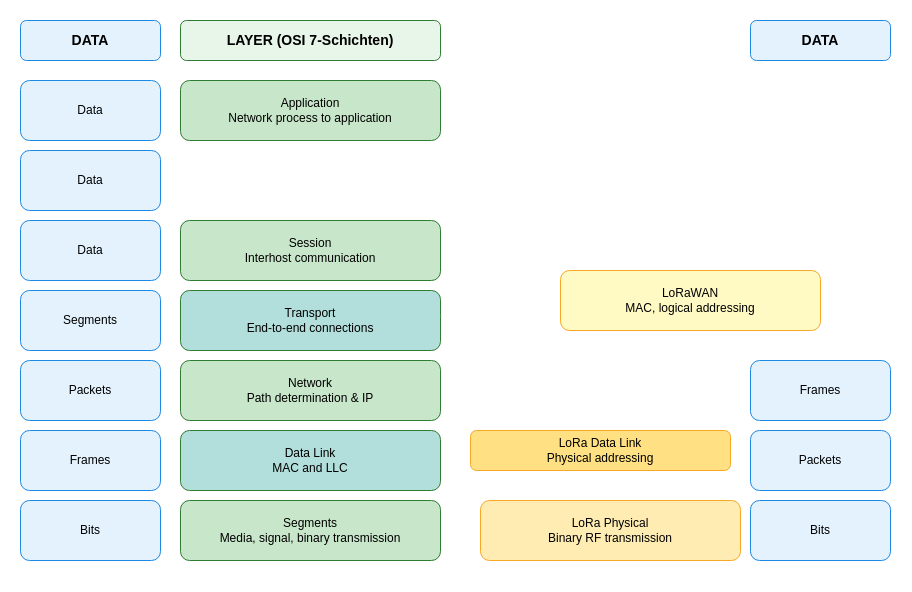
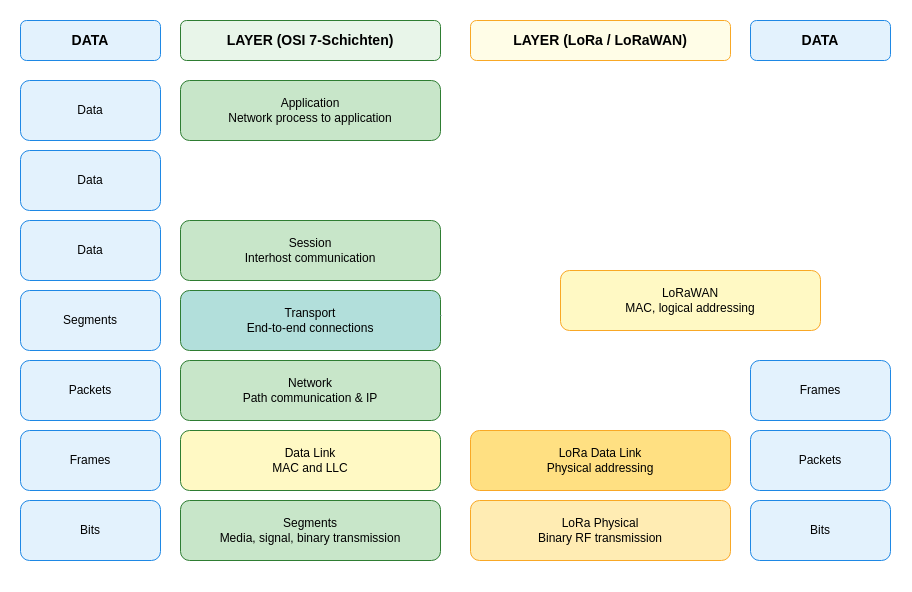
  <mxCell id="0" />
  <mxCell id="1" parent="0" />
  <mxCell id="2" value="DATA" style="rounded=1;whiteSpace=wrap;html=1;fillColor=#E3F2FD;strokeColor=#1E88E5;fontSize=14;fontStyle=1;align=center;verticalAlign=middle" parent="1" vertex="1"><mxGeometry x="20" y="20" width="140" height="40" as="geometry" /></mxCell>
  <mxCell id="3" value="LAYER (OSI 7-Schichten)" style="rounded=1;whiteSpace=wrap;html=1;fillColor=#E8F5E9;strokeColor=#2E7D32;fontSize=14;fontStyle=1;align=center;verticalAlign=middle" parent="1" vertex="1"><mxGeometry x="180" y="20" width="260" height="40" as="geometry" /></mxCell>
+ <mxCell id="4" value="LAYER (LoRa / LoRaWAN)" style="rounded=1;whiteSpace=wrap;html=1;fillColor=#FFFDE7;strokeColor=#F9A825;fontSize=14;fontStyle=1;align=center;verticalAlign=middle" parent="1" vertex="1"><mxGeometry x="470" y="20" width="260" height="40" as="geometry" /></mxCell>
  <mxCell id="5" value="DATA" style="rounded=1;whiteSpace=wrap;html=1;fillColor=#E3F2FD;strokeColor=#1E88E5;fontSize=14;fontStyle=1;align=center;verticalAlign=middle" parent="1" vertex="1"><mxGeometry x="750" y="20" width="140" height="40" as="geometry" /></mxCell>
  <mxCell id="6" value="Application&#10;Network process to application" style="rounded=1;whiteSpace=wrap;html=1;fillColor=#C8E6C9;strokeColor=#2E7D32;fontSize=12;align=center;verticalAlign=middle" parent="1" vertex="1"><mxGeometry x="180" y="80" width="260" height="60" as="geometry" /></mxCell>
  <mxCell id="7" value="Data" style="rounded=1;whiteSpace=wrap;html=1;fillColor=#E3F2FD;strokeColor=#1E88E5;fontSize=12;align=center;verticalAlign=middle" parent="1" vertex="1"><mxGeometry x="20" y="80" width="140" height="60" as="geometry" /></mxCell>
  <mxCell id="8" value="Data" style="rounded=1;whiteSpace=wrap;html=1;fillColor=#E3F2FD;strokeColor=#1E88E5;fontSize=12;align=center;verticalAlign=middle" parent="1" vertex="1"><mxGeometry x="20" y="150" width="140" height="60" as="geometry" /></mxCell>
  <mxCell id="9" value="Session&#10;Interhost communication" style="rounded=1;whiteSpace=wrap;html=1;fillColor=#C8E6C9;strokeColor=#2E7D32;fontSize=12;align=center;verticalAlign=middle" parent="1" vertex="1"><mxGeometry x="180" y="220" width="260" height="60" as="geometry" /></mxCell>
  <mxCell id="10" value="Data" style="rounded=1;whiteSpace=wrap;html=1;fillColor=#E3F2FD;strokeColor=#1E88E5;fontSize=12;align=center;verticalAlign=middle" parent="1" vertex="1"><mxGeometry x="20" y="220" width="140" height="60" as="geometry" /></mxCell>
  <mxCell id="11" value="Transport&#10;End-to-end connections" style="rounded=1;whiteSpace=wrap;html=1;fillColor=#B2DFDB;strokeColor=#2E7D32;fontSize=12;align=center;verticalAlign=middle" parent="1" vertex="1"><mxGeometry x="180" y="290" width="260" height="60" as="geometry" /></mxCell>
  <mxCell id="12" value="Segments" style="rounded=1;whiteSpace=wrap;html=1;fillColor=#E3F2FD;strokeColor=#1E88E5;fontSize=12;align=center;verticalAlign=middle" parent="1" vertex="1"><mxGeometry x="20" y="290" width="140" height="60" as="geometry" /></mxCell>
- <mxCell id="13" value="Network&#10;Path determination &amp; IP" style="rounded=1;whiteSpace=wrap;html=1;fillColor=#C8E6C9;strokeColor=#2E7D32;fontSize=12;align=center;verticalAlign=middle" parent="1" vertex="1"><mxGeometry x="180" y="360" width="260" height="60" as="geometry" /></mxCell>
+ <mxCell id="13" value="Network&#10;Path communication &amp; IP" style="rounded=1;whiteSpace=wrap;html=1;fillColor=#C8E6C9;strokeColor=#2E7D32;fontSize=12;align=center;verticalAlign=middle" parent="1" vertex="1"><mxGeometry x="180" y="360" width="260" height="60" as="geometry" /></mxCell>
  <mxCell id="14" value="Packets" style="rounded=1;whiteSpace=wrap;html=1;fillColor=#E3F2FD;strokeColor=#1E88E5;fontSize=12;align=center;verticalAlign=middle" parent="1" vertex="1"><mxGeometry x="20" y="360" width="140" height="60" as="geometry" /></mxCell>
- <mxCell id="15" value="Data Link&#10;MAC and LLC" style="rounded=1;whiteSpace=wrap;html=1;fillColor=#B2DFDB;strokeColor=#2E7D32;fontSize=12;align=center;verticalAlign=middle" parent="1" vertex="1"><mxGeometry x="180" y="430" width="260" height="60" as="geometry" /></mxCell>
+ <mxCell id="15" value="Data Link&#10;MAC and LLC" style="rounded=1;whiteSpace=wrap;html=1;fillColor=#fff9c4;strokeColor=#2E7D32;fontSize=12;align=center;verticalAlign=middle;" parent="1" vertex="1"><mxGeometry x="180" y="430" width="260" height="60" as="geometry" /></mxCell>
  <mxCell id="16" value="Frames" style="rounded=1;whiteSpace=wrap;html=1;fillColor=#E3F2FD;strokeColor=#1E88E5;fontSize=12;align=center;verticalAlign=middle" parent="1" vertex="1"><mxGeometry x="20" y="430" width="140" height="60" as="geometry" /></mxCell>
  <mxCell id="17" value="Segments&#10;Media, signal, binary transmission" style="rounded=1;whiteSpace=wrap;html=1;fillColor=#C8E6C9;strokeColor=#2E7D32;fontSize=12;align=center;verticalAlign=middle" parent="1" vertex="1"><mxGeometry x="180" y="500" width="260" height="60" as="geometry" /></mxCell>
  <mxCell id="18" value="Bits" style="rounded=1;whiteSpace=wrap;html=1;fillColor=#E3F2FD;strokeColor=#1E88E5;fontSize=12;align=center;verticalAlign=middle" parent="1" vertex="1"><mxGeometry x="20" y="500" width="140" height="60" as="geometry" /></mxCell>
  <mxCell id="19" value="" style="shape=line;strokeColor=#90A4AE;dashed=1;dashPattern=4 4;endArrow=none;html=1;" parent="1" vertex="1"><mxGeometry x="440" y="60" width="1" height="510" as="geometry" /></mxCell>
  <mxCell id="20" value="LoRaWAN&#10;MAC, logical addressing" style="rounded=1;whiteSpace=wrap;html=1;fillColor=#FFF9C4;strokeColor=#F9A825;fontSize=12;align=center;verticalAlign=middle" parent="1" vertex="1"><mxGeometry x="560" y="270" width="260" height="60" as="geometry" /></mxCell>
  <mxCell id="21" value="Frames" style="rounded=1;whiteSpace=wrap;html=1;fillColor=#E3F2FD;strokeColor=#1E88E5;fontSize=12;align=center;verticalAlign=middle" parent="1" vertex="1"><mxGeometry x="750" y="360" width="140" height="60" as="geometry" /></mxCell>
- <mxCell id="22" value="LoRa Data Link&#10;Physical addressing" style="rounded=1;whiteSpace=wrap;html=1;fillColor=#FFE082;strokeColor=#F9A825;fontSize=12;align=center;verticalAlign=middle" parent="1" vertex="1"><mxGeometry x="470" y="430" width="260" height="40" as="geometry" /></mxCell>
+ <mxCell id="22" value="LoRa Data Link&#10;Physical addressing" style="rounded=1;whiteSpace=wrap;html=1;fillColor=#FFE082;strokeColor=#F9A825;fontSize=12;align=center;verticalAlign=middle" parent="1" vertex="1"><mxGeometry x="470" y="430" width="260" height="60" as="geometry" /></mxCell>
  <mxCell id="23" value="Packets" style="rounded=1;whiteSpace=wrap;html=1;fillColor=#E3F2FD;strokeColor=#1E88E5;fontSize=12;align=center;verticalAlign=middle" parent="1" vertex="1"><mxGeometry x="750" y="430" width="140" height="60" as="geometry" /></mxCell>
- <mxCell id="24" value="LoRa Physical&#10;Binary RF transmission" style="rounded=1;whiteSpace=wrap;html=1;fillColor=#FFECB3;strokeColor=#F9A825;fontSize=12;align=center;verticalAlign=middle" parent="1" vertex="1"><mxGeometry x="480" y="500" width="260" height="60" as="geometry" /></mxCell>
+ <mxCell id="24" value="LoRa Physical&#10;Binary RF transmission" style="rounded=1;whiteSpace=wrap;html=1;fillColor=#FFECB3;strokeColor=#F9A825;fontSize=12;align=center;verticalAlign=middle" parent="1" vertex="1"><mxGeometry x="470" y="500" width="260" height="60" as="geometry" /></mxCell>
  <mxCell id="25" value="Bits" style="rounded=1;whiteSpace=wrap;html=1;fillColor=#E3F2FD;strokeColor=#1E88E5;fontSize=12;align=center;verticalAlign=middle" parent="1" vertex="1"><mxGeometry x="750" y="500" width="140" height="60" as="geometry" /></mxCell>
